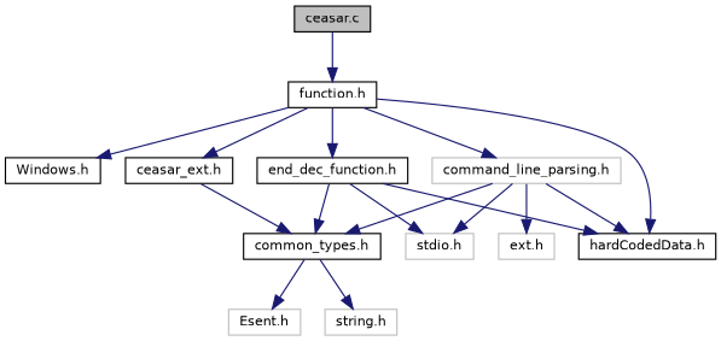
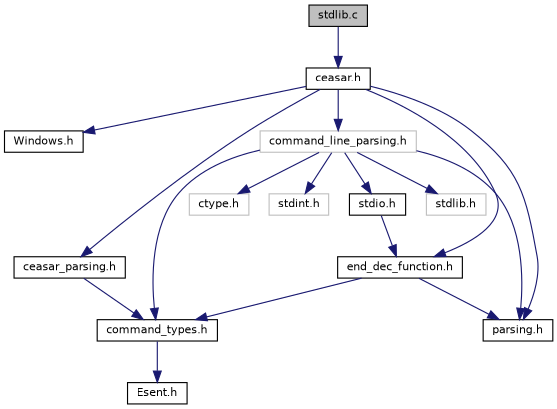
  digraph {
    node [color=black fillcolor=white fontname=Helvetica fontsize=10 shape=record style=filled]
    edge [color=midnightblue fontname=Helvetica fontsize=10 labelfontname=Helvetica labelfontsize=10 style=solid]
-   n1 [fillcolor=grey75 fontcolor=black height=0.2 label="ceasar.c" width=0.4]
-   n2 [height=0.2 label="function.h" width=0.4]
+   n1 [fillcolor=grey75 fontcolor=black height=0.2 label="stdlib.c" width=0.4]
+   n2 [height=0.2 label="ceasar.h" width=0.4]
    n3 [height=0.2 label="Windows.h" width=0.4]
-   n4 [height=0.2 label="ceasar_ext.h" width=0.4]
+   n4 [height=0.2 label="ceasar_parsing.h" width=0.4]
    n5 [height=0.2 label="end_dec_function.h" width=0.4]
-   n6 [height=0.2 label="hardCodedData.h" width=0.4]
+   n6 [height=0.2 label="parsing.h" width=0.4]
    n7 [color=grey75 height=0.2 label="command_line_parsing.h" width=0.4]
-   n8 [height=0.2 label="common_types.h" width=0.4]
-   n9 [color=grey75 height=0.2 label="stdio.h" width=0.4]
-   n12 [color=grey75 height=0.2 label="ext.h" width=0.4]
-   n13 [color=grey75 height=0.2 label="Esent.h" width=0.4]
-   n14 [color=grey75 height=0.2 label="string.h" width=0.4]
+   n8 [height=0.2 label="command_types.h" width=0.4]
+   n9 [height=0.2 label="stdio.h" width=0.4]
+   n10 [color=grey75 height=0.2 label="ctype.h" width=0.4]
+   n11 [color=grey75 height=0.2 label="stdint.h" width=0.4]
+   n12 [color=grey75 height=0.2 label="stdlib.h" width=0.4]
+   n13 [height=0.2 label="Esent.h" width=0.4]
    n1 -> n2
    n2 -> n3
    n2 -> n4
    n2 -> n5
    n2 -> n6
    n2 -> n7
    n4 -> n8
    n5 -> n6
    n5 -> n8
-   n5 -> n9
+   n9 -> n5
    n7 -> n6
    n7 -> n8
    n7 -> n9
+   n7 -> n10
+   n7 -> n11
    n7 -> n12
    n8 -> n13
-   n8 -> n14
  }
